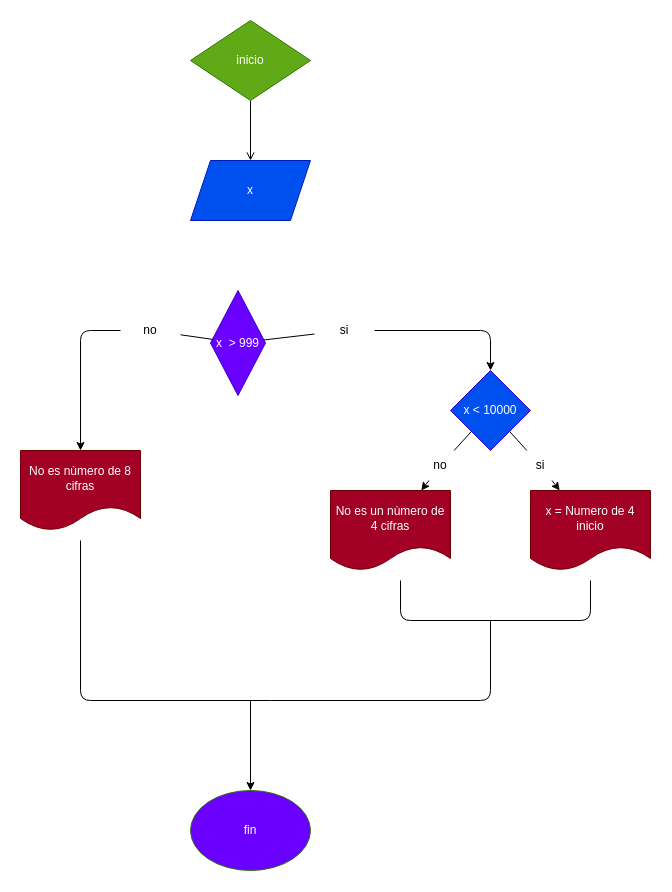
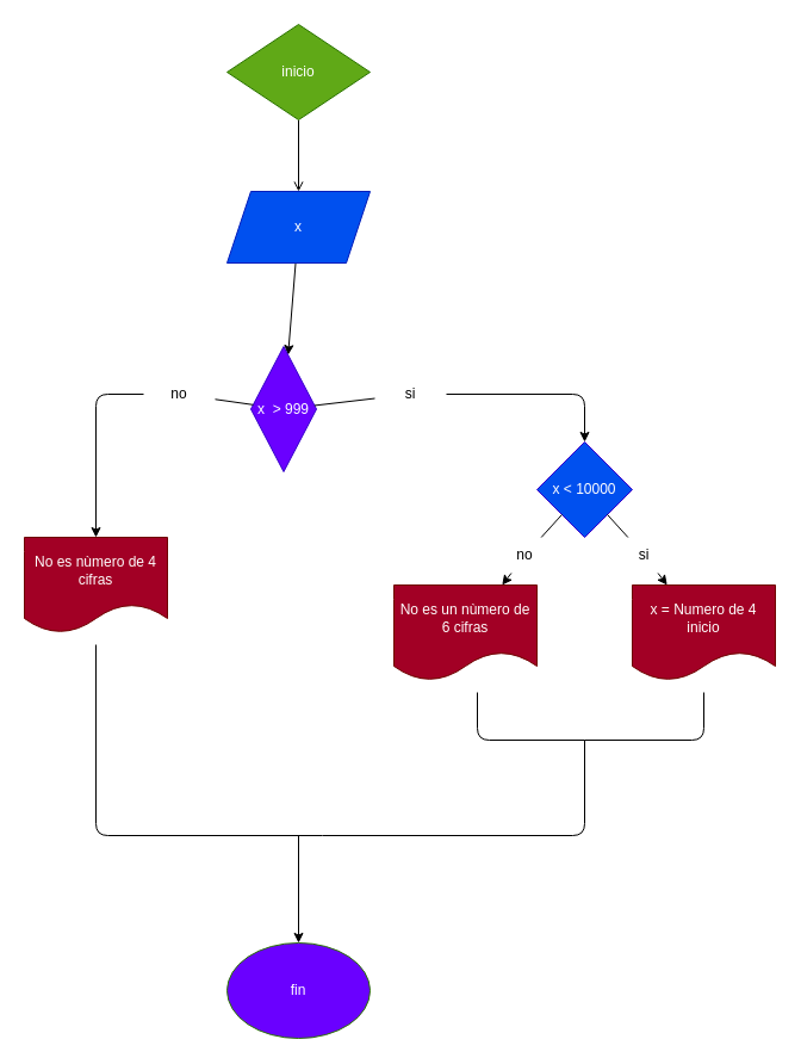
  <mxCell id="0" />
  <mxCell id="1" parent="0" />
  <mxCell id="2" value="" style="edgeStyle=none;html=1;endArrow=open;" edge="1" parent="1" source="3" target="5"><mxGeometry relative="1" as="geometry" /></mxCell>
  <mxCell id="3" value="inicio" style="rhombus;whiteSpace=wrap;html=1;fillColor=#60a917;fontColor=#ffffff;strokeColor=#2D7600;" vertex="1" parent="1"><mxGeometry x="190" width="120" height="80" as="geometry" y="20" /></mxCell>
+ <mxCell id="4" value="" style="edgeStyle=none;html=1;" edge="1" parent="1" source="5" target="8"><mxGeometry relative="1" as="geometry" /></mxCell>
  <mxCell id="5" value="x" style="shape=parallelogram;perimeter=parallelogramPerimeter;whiteSpace=wrap;html=1;fixedSize=1;fillColor=#0050ef;fontColor=#ffffff;strokeColor=#001DBC;" vertex="1" parent="1"><mxGeometry x="190" y="160" width="120" height="60" as="geometry" /></mxCell>
  <mxCell id="6" value="" style="edgeStyle=none;html=1;startArrow=none;" edge="1" parent="1" source="13" target="9"><mxGeometry relative="1" as="geometry"><Array as="points"><mxPoint x="80" y="330" /></Array></mxGeometry></mxCell>
  <mxCell id="7" value="" style="edgeStyle=none;html=1;startArrow=none;" edge="1" parent="1" source="15" target="12"><mxGeometry relative="1" as="geometry"><Array as="points"><mxPoint x="490" y="330" /></Array></mxGeometry></mxCell>
  <mxCell id="8" value="x&amp;nbsp;&amp;nbsp;&amp;gt; 999" style="rhombus;whiteSpace=wrap;html=1;fillColor=#6a00ff;fontColor=#ffffff;strokeColor=#3700CC;" vertex="1" parent="1"><mxGeometry x="210" y="290" width="55" height="105" as="geometry" /></mxCell>
- <mxCell id="9" value="No es nùmero de 8 cifras" style="shape=document;whiteSpace=wrap;html=1;boundedLbl=1;fillColor=#a20025;fontColor=#ffffff;strokeColor=#6F0000;" vertex="1" parent="1"><mxGeometry x="20" y="450" width="120" height="80" as="geometry" /></mxCell>
+ <mxCell id="9" value="No es nùmero de 4 cifras" style="shape=document;whiteSpace=wrap;html=1;boundedLbl=1;fillColor=#a20025;fontColor=#ffffff;strokeColor=#6F0000;" vertex="1" parent="1"><mxGeometry x="20" y="450" width="120" height="80" as="geometry" /></mxCell>
  <mxCell id="10" value="" style="edgeStyle=none;html=1;startArrow=none;" edge="1" parent="1" source="19" target="17"><mxGeometry relative="1" as="geometry" /></mxCell>
  <mxCell id="11" value="" style="edgeStyle=none;html=1;startArrow=none;" edge="1" parent="1" source="21" target="18"><mxGeometry relative="1" as="geometry" /></mxCell>
  <mxCell id="12" value="x&amp;nbsp;&amp;lt; 10000" style="rhombus;whiteSpace=wrap;html=1;fillColor=#0050ef;fontColor=#ffffff;strokeColor=#3700CC;" vertex="1" parent="1"><mxGeometry x="450" y="370" width="80" height="80" as="geometry" /></mxCell>
  <mxCell id="13" value="no" style="text;html=1;strokeColor=none;fillColor=none;align=center;verticalAlign=middle;whiteSpace=wrap;rounded=0;" vertex="1" parent="1"><mxGeometry x="120" y="315" width="60" height="30" as="geometry" /></mxCell>
  <mxCell id="14" value="" style="edgeStyle=none;html=1;endArrow=none;" edge="1" parent="1" source="8" target="13"><mxGeometry relative="1" as="geometry"><mxPoint x="210" y="330" as="sourcePoint" /><mxPoint x="80" y="450" as="targetPoint" /><Array as="points" /></mxGeometry></mxCell>
  <mxCell id="15" value="si" style="text;html=1;strokeColor=none;fillColor=none;align=center;verticalAlign=middle;whiteSpace=wrap;rounded=0;" vertex="1" parent="1"><mxGeometry x="314" y="315" width="60" height="30" as="geometry" /></mxCell>
  <mxCell id="16" value="" style="edgeStyle=none;html=1;endArrow=none;" edge="1" parent="1" source="8" target="15"><mxGeometry relative="1" as="geometry"><mxPoint x="290" y="330" as="sourcePoint" /><mxPoint x="490" y="370" as="targetPoint" /><Array as="points" /></mxGeometry></mxCell>
  <mxCell id="17" value="x = Numero de 4 inicio" style="shape=document;whiteSpace=wrap;html=1;boundedLbl=1;fillColor=#a20025;fontColor=#ffffff;strokeColor=#6F0000;" vertex="1" parent="1"><mxGeometry x="530" y="490" width="120" height="80" as="geometry" /></mxCell>
- <mxCell id="18" value="No es un nùmero de 4 cifras" style="shape=document;whiteSpace=wrap;html=1;boundedLbl=1;fillColor=#a20025;fontColor=#ffffff;strokeColor=#6F0000;" vertex="1" parent="1"><mxGeometry x="330" y="490" width="120" height="80" as="geometry" /></mxCell>
+ <mxCell id="18" value="No es un nùmero de 6 cifras" style="shape=document;whiteSpace=wrap;html=1;boundedLbl=1;fillColor=#a20025;fontColor=#ffffff;strokeColor=#6F0000;" vertex="1" parent="1"><mxGeometry x="330" y="490" width="120" height="80" as="geometry" /></mxCell>
  <mxCell id="19" value="si" style="text;html=1;strokeColor=none;fillColor=none;align=center;verticalAlign=middle;whiteSpace=wrap;rounded=0;" vertex="1" parent="1"><mxGeometry x="510" y="450" width="60" height="30" as="geometry" /></mxCell>
  <mxCell id="20" value="" style="edgeStyle=none;html=1;endArrow=none;" edge="1" parent="1" source="12" target="19"><mxGeometry relative="1" as="geometry"><mxPoint x="508.182" y="431.818" as="sourcePoint" /><mxPoint x="556.667" y="490" as="targetPoint" /></mxGeometry></mxCell>
  <mxCell id="21" value="no" style="text;html=1;strokeColor=none;fillColor=none;align=center;verticalAlign=middle;whiteSpace=wrap;rounded=0;" vertex="1" parent="1"><mxGeometry x="410" y="450" width="60" height="30" as="geometry" /></mxCell>
  <mxCell id="22" value="" style="edgeStyle=none;html=1;endArrow=none;" edge="1" parent="1" source="12" target="21"><mxGeometry relative="1" as="geometry"><mxPoint x="471.818" y="431.818" as="sourcePoint" /><mxPoint x="423.333" y="490" as="targetPoint" /></mxGeometry></mxCell>
  <mxCell id="23" value="" style="endArrow=none;html=1;" edge="1" parent="1"><mxGeometry width="50" height="50" relative="1" as="geometry"><mxPoint x="490" y="620" as="sourcePoint" /><mxPoint x="590" y="580" as="targetPoint" /><Array as="points"><mxPoint x="590" y="620" /></Array></mxGeometry></mxCell>
  <mxCell id="24" value="" style="endArrow=none;html=1;" edge="1" parent="1"><mxGeometry width="50" height="50" relative="1" as="geometry"><mxPoint x="490" y="620" as="sourcePoint" /><mxPoint x="400" y="580" as="targetPoint" /><Array as="points"><mxPoint x="400" y="620" /></Array></mxGeometry></mxCell>
  <mxCell id="25" value="" style="endArrow=none;html=1;" edge="1" parent="1"><mxGeometry width="50" height="50" relative="1" as="geometry"><mxPoint x="270" y="700" as="sourcePoint" /><mxPoint x="490" y="620" as="targetPoint" /><Array as="points"><mxPoint x="490" y="700" /></Array></mxGeometry></mxCell>
  <mxCell id="26" value="" style="endArrow=none;html=1;" edge="1" parent="1"><mxGeometry width="50" height="50" relative="1" as="geometry"><mxPoint x="270" y="700" as="sourcePoint" /><mxPoint x="80" y="540" as="targetPoint" /><Array as="points"><mxPoint x="80" y="700" /></Array></mxGeometry></mxCell>
  <mxCell id="27" value="" style="endArrow=classic;html=1;entryX=0.5;entryY=0;entryDx=0;entryDy=0;" edge="1" parent="1" target="28"><mxGeometry width="50" height="50" relative="1" as="geometry"><mxPoint x="250" y="700" as="sourcePoint" /><mxPoint x="230" y="790" as="targetPoint" /></mxGeometry></mxCell>
  <mxCell id="28" value="fin" style="ellipse;whiteSpace=wrap;html=1;fillColor=#6a00ff;fontColor=#ffffff;strokeColor=#2D7600;" vertex="1" parent="1"><mxGeometry x="190" y="790" width="120" height="80" as="geometry" /></mxCell>
